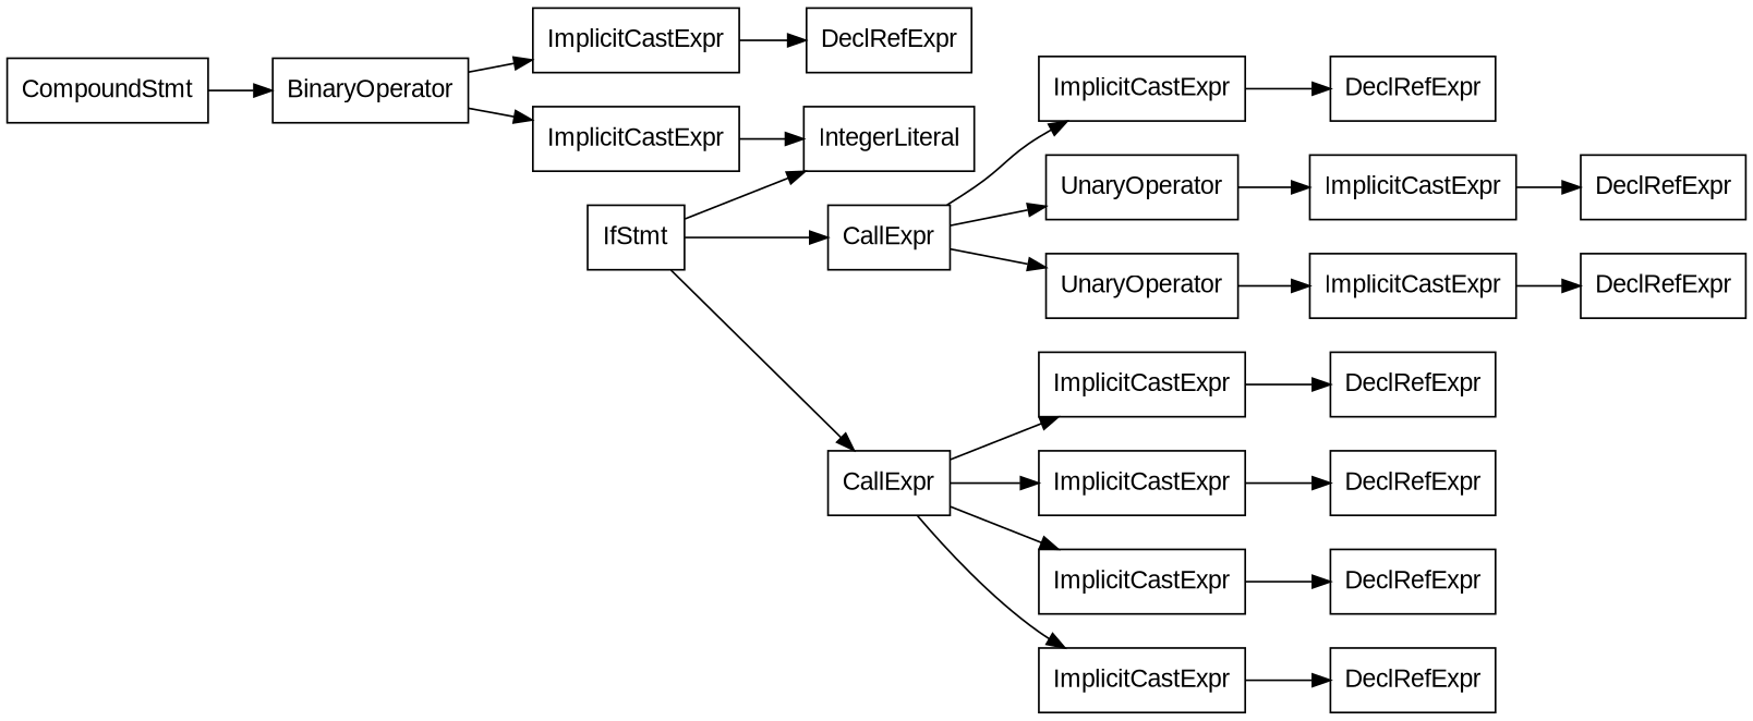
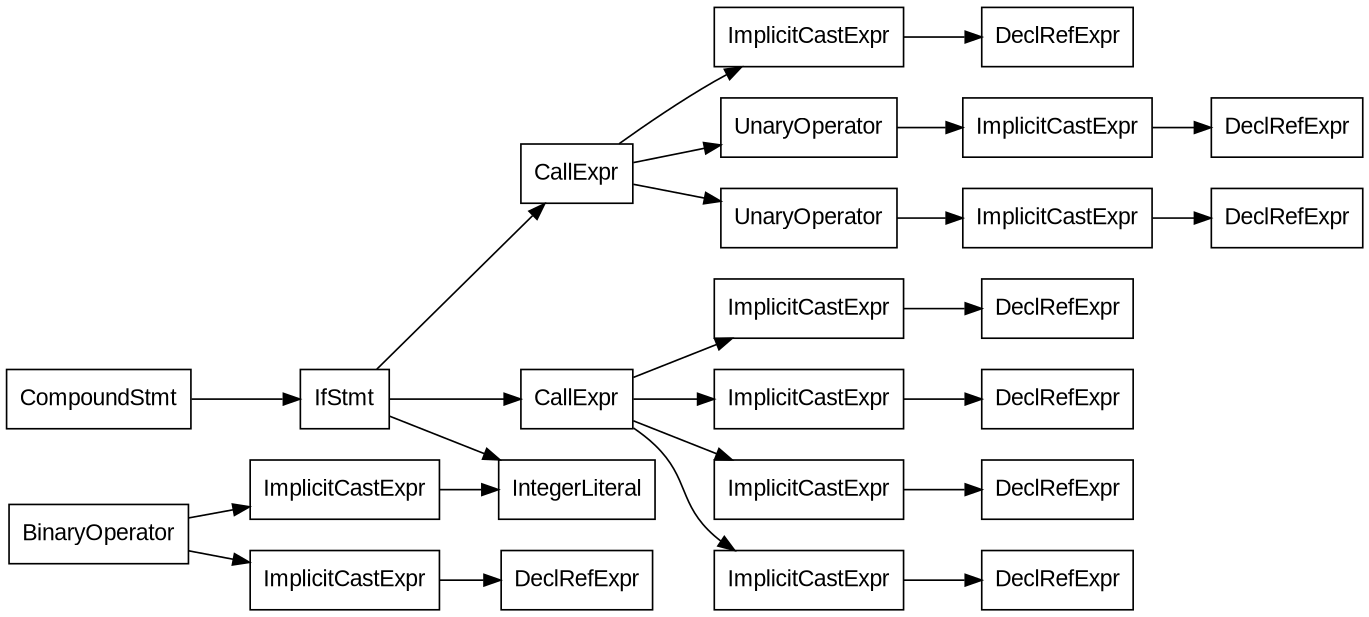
  digraph {
    fontname="Liberation Sans"
    rankdir=LR
    node [fontname="Liberation Sans" shape=record]
    edge [fontname="Liberation Sans"]
    n1 [label="{CompoundStmt}"]
    n2 [label="{IfStmt}"]
    n3 [label="{CallExpr}"]
    n4 [label="{CallExpr}"]
    n5 [label="{IntegerLiteral}"]
    n6 [label="{BinaryOperator}"]
    n7 [label="{ImplicitCastExpr}"]
    n8 [label="{ImplicitCastExpr}"]
    n9 [label="{ImplicitCastExpr}"]
    n10 [label="{UnaryOperator}"]
    n11 [label="{UnaryOperator}"]
    n12 [label="{ImplicitCastExpr}"]
    n13 [label="{ImplicitCastExpr}"]
    n14 [label="{ImplicitCastExpr}"]
    n15 [label="{ImplicitCastExpr}"]
    n16 [label="{DeclRefExpr}"]
    n17 [label="{DeclRefExpr}"]
    n18 [label="{ImplicitCastExpr}"]
    n19 [label="{ImplicitCastExpr}"]
    n20 [label="{DeclRefExpr}"]
    n21 [label="{DeclRefExpr}"]
    n22 [label="{DeclRefExpr}"]
    n23 [label="{DeclRefExpr}"]
    n24 [label="{DeclRefExpr}"]
    n25 [label="{DeclRefExpr}"]
-   n1 -> n6
+   n1 -> n2
    n2 -> n3
    n2 -> n4
    n2 -> n5
    n3 -> n9
    n3 -> n10
    n3 -> n11
    n4 -> n12
    n4 -> n13
    n4 -> n14
    n4 -> n15
    n6 -> n7
    n6 -> n8
    n7 -> n16
    n8 -> n5
    n9 -> n17
    n10 -> n18
    n11 -> n19
    n12 -> n20
    n13 -> n21
    n14 -> n22
    n15 -> n23
    n18 -> n24
    n19 -> n25
  }
